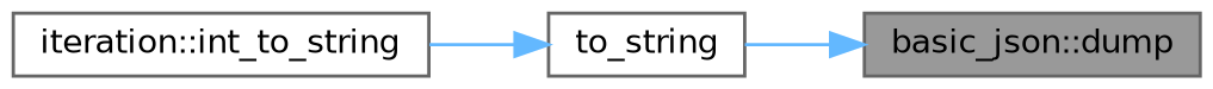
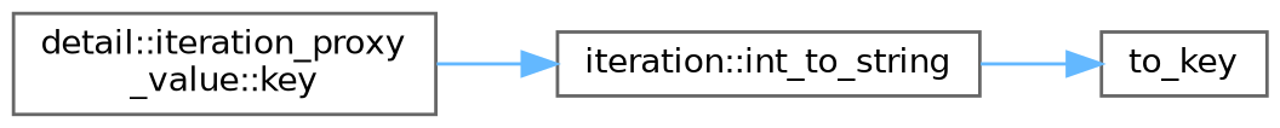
  digraph {
    rankdir=RL
    node [color=grey40 fillcolor=white fontname=Helvetica fontsize=10 shape=box style=filled]
    edge [color=steelblue1 dir=back fontname=Helvetica fontsize=10 labelfontname=Helvetica labelfontsize=10 style=solid]
-   n1 [color=gray40 fillcolor=grey60 fontcolor=black height=0.2 label="basic_json::dump" width=0.4]
-   n2 [height=0.2 label=to_string width=0.4]
+   n2 [height=0.2 label=to_key width=0.4]
    n3 [height=0.2 label="iteration::int_to_string" width=0.4]
-   n1 -> n2
+   n4 [height=0.2 label="detail::iteration_proxy\l_value::key" width=0.4]
    n2 -> n3
+   n3 -> n4
  }
